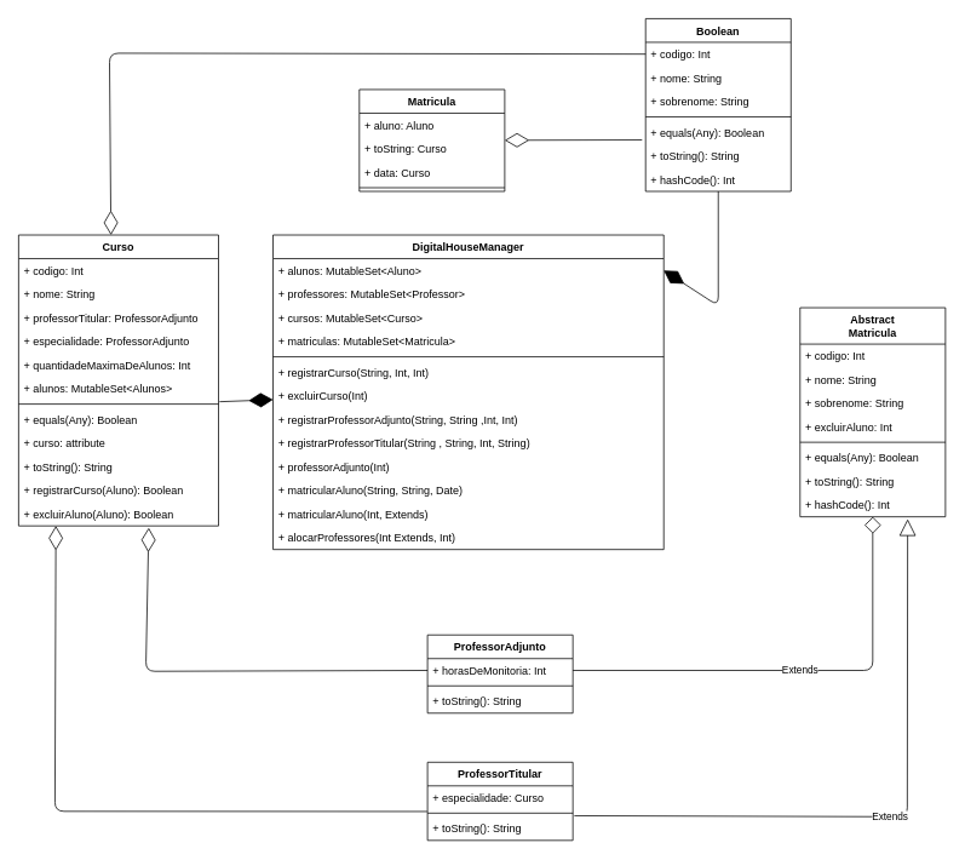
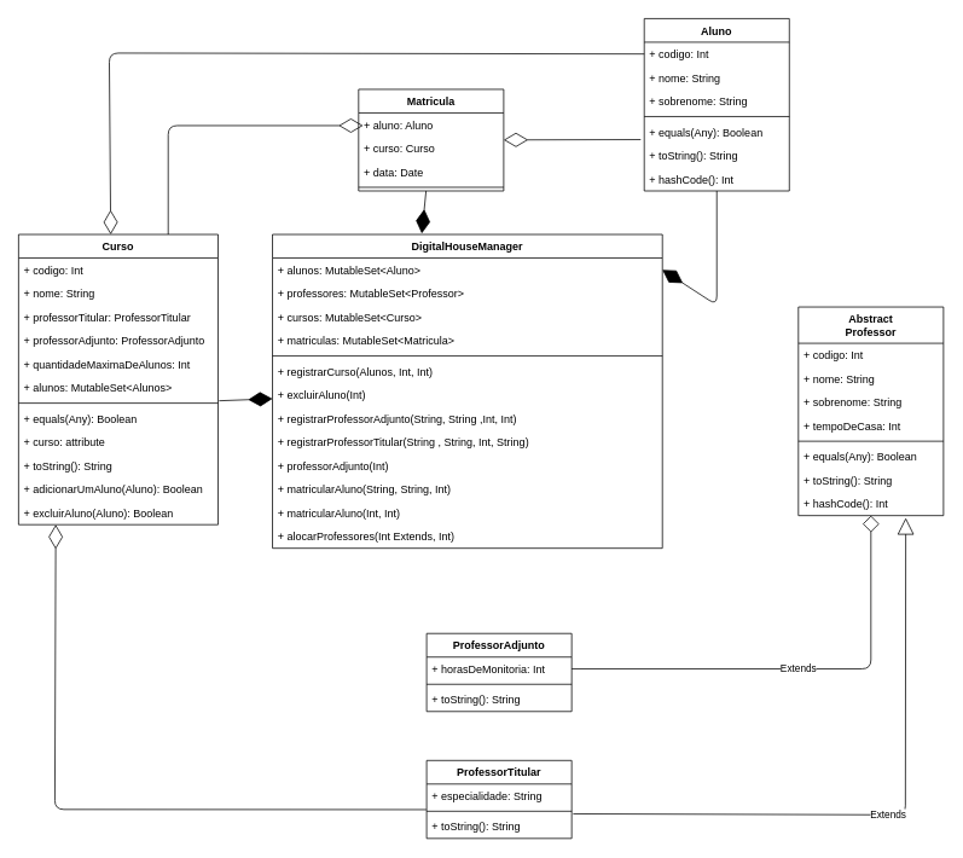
  <mxCell id="0" />
  <mxCell id="1" parent="0" />
  <mxCell id="2" value="Extends" style="endArrow=diamond;endSize=16;endFill=0;html=1;exitX=1;exitY=0.5;exitDx=0;exitDy=0;" parent="1" source="66" target="9" edge="1"><mxGeometry width="160" relative="1" as="geometry"><mxPoint x="600" y="698" as="sourcePoint" /><mxPoint x="1100" y="538" as="targetPoint" /><Array as="points"><mxPoint x="960" y="737" /></Array></mxGeometry></mxCell>
  <mxCell id="3" value="Extends" style="endArrow=block;endSize=16;endFill=0;html=1;entryX=0.74;entryY=1.095;entryDx=0;entryDy=0;entryPerimeter=0;exitX=1.01;exitY=-0.044;exitDx=0;exitDy=0;exitPerimeter=0;" parent="1" source="50" target="17" edge="1"><mxGeometry width="160" relative="1" as="geometry"><mxPoint x="640" y="738" as="sourcePoint" /><mxPoint x="990" y="318" as="targetPoint" /><Array as="points"><mxPoint x="998" y="898" /></Array></mxGeometry></mxCell>
  <mxCell id="4" value="" style="endArrow=diamondThin;endFill=0;endSize=24;html=1;exitX=-0.024;exitY=0.823;exitDx=0;exitDy=0;exitPerimeter=0;" parent="1" source="43" target="18" edge="1"><mxGeometry width="160" relative="1" as="geometry"><mxPoint x="700" y="248" as="sourcePoint" /><mxPoint x="860" y="248" as="targetPoint" /></mxGeometry></mxCell>
+ <mxCell id="5" value="" style="endArrow=diamondThin;endFill=0;endSize=24;html=1;exitX=0.75;exitY=0;exitDx=0;exitDy=0;entryX=0.031;entryY=0.538;entryDx=0;entryDy=0;entryPerimeter=0;" parent="1" source="25" target="19" edge="1"><mxGeometry width="160" relative="1" as="geometry"><mxPoint x="530" y="418" as="sourcePoint" /><mxPoint x="390" y="138" as="targetPoint" /><Array as="points"><mxPoint x="185" y="138" /></Array></mxGeometry></mxCell>
  <mxCell id="6" value="" style="endArrow=diamondThin;endFill=1;endSize=24;html=1;exitX=1.005;exitY=0.175;exitDx=0;exitDy=0;exitPerimeter=0;" edge="1" parent="1" source="32" target="51"><mxGeometry width="160" relative="1" as="geometry"><mxPoint x="250" y="444" as="sourcePoint" /><mxPoint x="480" y="378" as="targetPoint" /></mxGeometry></mxCell>
+ <mxCell id="7" value="" style="endArrow=diamondThin;endFill=1;endSize=24;html=1;entryX=0.383;entryY=-0.003;entryDx=0;entryDy=0;entryPerimeter=0;" edge="1" parent="1" source="18" target="51"><mxGeometry width="160" relative="1" as="geometry"><mxPoint x="740" y="428" as="sourcePoint" /><mxPoint x="900" y="428" as="targetPoint" /></mxGeometry></mxCell>
  <mxCell id="8" value="" style="endArrow=diamondThin;endFill=1;endSize=24;html=1;entryX=1;entryY=0.5;entryDx=0;entryDy=0;" edge="1" parent="1" source="38" target="52"><mxGeometry width="160" relative="1" as="geometry"><mxPoint x="520" y="348" as="sourcePoint" /><mxPoint x="670" y="397" as="targetPoint" /><Array as="points"><mxPoint x="790" y="336" /></Array></mxGeometry></mxCell>
- <mxCell id="9" value="Abstract&#10;Matricula" style="swimlane;fontStyle=1;align=center;verticalAlign=top;childLayout=stackLayout;horizontal=1;startSize=40;horizontalStack=0;resizeParent=1;resizeParentMax=0;resizeLast=0;collapsible=1;marginBottom=0;" parent="1" vertex="1"><mxGeometry x="880" y="338" width="160" height="230" as="geometry" /></mxCell>
+ <mxCell id="9" value="Abstract&#10;Professor" style="swimlane;fontStyle=1;align=center;verticalAlign=top;childLayout=stackLayout;horizontal=1;startSize=40;horizontalStack=0;resizeParent=1;resizeParentMax=0;resizeLast=0;collapsible=1;marginBottom=0;" parent="1" vertex="1"><mxGeometry x="880" y="338" width="160" height="230" as="geometry" /></mxCell>
  <mxCell id="10" value="+ codigo: Int" style="text;strokeColor=none;fillColor=none;align=left;verticalAlign=top;spacingLeft=4;spacingRight=4;overflow=hidden;rotatable=0;points=[[0,0.5],[1,0.5]];portConstraint=eastwest;" parent="9" vertex="1"><mxGeometry y="40" width="160" height="26" as="geometry" /></mxCell>
  <mxCell id="11" value="+ nome: String" style="text;strokeColor=none;fillColor=none;align=left;verticalAlign=top;spacingLeft=4;spacingRight=4;overflow=hidden;rotatable=0;points=[[0,0.5],[1,0.5]];portConstraint=eastwest;" parent="9" vertex="1"><mxGeometry y="66" width="160" height="26" as="geometry" /></mxCell>
  <mxCell id="12" value="+ sobrenome: String" style="text;strokeColor=none;fillColor=none;align=left;verticalAlign=top;spacingLeft=4;spacingRight=4;overflow=hidden;rotatable=0;points=[[0,0.5],[1,0.5]];portConstraint=eastwest;" parent="9" vertex="1"><mxGeometry y="92" width="160" height="26" as="geometry" /></mxCell>
- <mxCell id="13" value="+ excluirAluno: Int" style="text;strokeColor=none;fillColor=none;align=left;verticalAlign=top;spacingLeft=4;spacingRight=4;overflow=hidden;rotatable=0;points=[[0,0.5],[1,0.5]];portConstraint=eastwest;" parent="9" vertex="1"><mxGeometry y="118" width="160" height="26" as="geometry" /></mxCell>
+ <mxCell id="13" value="+ tempoDeCasa: Int" style="text;strokeColor=none;fillColor=none;align=left;verticalAlign=top;spacingLeft=4;spacingRight=4;overflow=hidden;rotatable=0;points=[[0,0.5],[1,0.5]];portConstraint=eastwest;" parent="9" vertex="1"><mxGeometry y="118" width="160" height="26" as="geometry" /></mxCell>
  <mxCell id="14" value="" style="line;strokeWidth=1;fillColor=none;align=left;verticalAlign=middle;spacingTop=-1;spacingLeft=3;spacingRight=3;rotatable=0;labelPosition=right;points=[];portConstraint=eastwest;" parent="9" vertex="1"><mxGeometry y="144" width="160" height="8" as="geometry" /></mxCell>
  <mxCell id="15" value="+ equals(Any): Boolean" style="text;strokeColor=none;fillColor=none;align=left;verticalAlign=top;spacingLeft=4;spacingRight=4;overflow=hidden;rotatable=0;points=[[0,0.5],[1,0.5]];portConstraint=eastwest;" parent="9" vertex="1"><mxGeometry y="152" width="160" height="26" as="geometry" /></mxCell>
  <mxCell id="16" value="+ toString(): String" style="text;strokeColor=none;fillColor=none;align=left;verticalAlign=top;spacingLeft=4;spacingRight=4;overflow=hidden;rotatable=0;points=[[0,0.5],[1,0.5]];portConstraint=eastwest;" parent="9" vertex="1"><mxGeometry y="178" width="160" height="26" as="geometry" /></mxCell>
  <mxCell id="17" value="+ hashCode(): Int" style="text;strokeColor=none;fillColor=none;align=left;verticalAlign=top;spacingLeft=4;spacingRight=4;overflow=hidden;rotatable=0;points=[[0,0.5],[1,0.5]];portConstraint=eastwest;" parent="9" vertex="1"><mxGeometry y="204" width="160" height="26" as="geometry" /></mxCell>
  <mxCell id="18" value="Matricula" style="swimlane;fontStyle=1;align=center;verticalAlign=top;childLayout=stackLayout;horizontal=1;startSize=26;horizontalStack=0;resizeParent=1;resizeParentMax=0;resizeLast=0;collapsible=1;marginBottom=0;" parent="1" vertex="1"><mxGeometry x="395" y="98" width="160" height="112" as="geometry" /></mxCell>
  <mxCell id="19" value="+ aluno: Aluno" style="text;strokeColor=none;fillColor=none;align=left;verticalAlign=top;spacingLeft=4;spacingRight=4;overflow=hidden;rotatable=0;points=[[0,0.5],[1,0.5]];portConstraint=eastwest;" parent="18" vertex="1"><mxGeometry y="26" width="160" height="26" as="geometry" /></mxCell>
- <mxCell id="20" value="+ toString: Curso" style="text;strokeColor=none;fillColor=none;align=left;verticalAlign=top;spacingLeft=4;spacingRight=4;overflow=hidden;rotatable=0;points=[[0,0.5],[1,0.5]];portConstraint=eastwest;" parent="18" vertex="1"><mxGeometry y="52" width="160" height="26" as="geometry" /></mxCell>
- <mxCell id="21" value="+ data: Curso" style="text;strokeColor=none;fillColor=none;align=left;verticalAlign=top;spacingLeft=4;spacingRight=4;overflow=hidden;rotatable=0;points=[[0,0.5],[1,0.5]];portConstraint=eastwest;" parent="18" vertex="1"><mxGeometry y="78" width="160" height="26" as="geometry" /></mxCell>
+ <mxCell id="20" value="+ curso: Curso" style="text;strokeColor=none;fillColor=none;align=left;verticalAlign=top;spacingLeft=4;spacingRight=4;overflow=hidden;rotatable=0;points=[[0,0.5],[1,0.5]];portConstraint=eastwest;" parent="18" vertex="1"><mxGeometry y="52" width="160" height="26" as="geometry" /></mxCell>
+ <mxCell id="21" value="+ data: Date" style="text;strokeColor=none;fillColor=none;align=left;verticalAlign=top;spacingLeft=4;spacingRight=4;overflow=hidden;rotatable=0;points=[[0,0.5],[1,0.5]];portConstraint=eastwest;" parent="18" vertex="1"><mxGeometry y="78" width="160" height="26" as="geometry" /></mxCell>
  <mxCell id="22" value="" style="line;strokeWidth=1;fillColor=none;align=left;verticalAlign=middle;spacingTop=-1;spacingLeft=3;spacingRight=3;rotatable=0;labelPosition=right;points=[];portConstraint=eastwest;" parent="18" vertex="1"><mxGeometry y="104" width="160" height="8" as="geometry" /></mxCell>
  <mxCell id="23" value="" style="endArrow=diamondThin;endFill=0;endSize=24;html=1;exitX=0;exitY=0.5;exitDx=0;exitDy=0;entryX=0.462;entryY=0;entryDx=0;entryDy=0;entryPerimeter=0;" edge="1" parent="1" source="39" target="25"><mxGeometry width="160" relative="1" as="geometry"><mxPoint x="390" y="18" as="sourcePoint" /><mxPoint x="550" y="18" as="targetPoint" /><Array as="points"><mxPoint x="120" y="58" /></Array></mxGeometry></mxCell>
- <mxCell id="24" value="" style="endArrow=diamondThin;endFill=0;endSize=24;html=1;entryX=0.651;entryY=1.079;entryDx=0;entryDy=0;entryPerimeter=0;exitX=0;exitY=0.5;exitDx=0;exitDy=0;" edge="1" parent="1" source="66" target="37"><mxGeometry width="160" relative="1" as="geometry"><mxPoint x="450" y="758" as="sourcePoint" /><mxPoint x="270" y="628" as="targetPoint" /><Array as="points"><mxPoint x="160" y="738" /></Array></mxGeometry></mxCell>
  <mxCell id="25" value="Curso" style="swimlane;fontStyle=1;align=center;verticalAlign=top;childLayout=stackLayout;horizontal=1;startSize=26;horizontalStack=0;resizeParent=1;resizeParentMax=0;resizeLast=0;collapsible=1;marginBottom=0;" parent="1" vertex="1"><mxGeometry x="20" y="258" width="220" height="320" as="geometry" /></mxCell>
  <mxCell id="26" value="+ codigo: Int" style="text;strokeColor=none;fillColor=none;align=left;verticalAlign=top;spacingLeft=4;spacingRight=4;overflow=hidden;rotatable=0;points=[[0,0.5],[1,0.5]];portConstraint=eastwest;" parent="25" vertex="1"><mxGeometry y="26" width="220" height="26" as="geometry" /></mxCell>
  <mxCell id="27" value="+ nome: String" style="text;strokeColor=none;fillColor=none;align=left;verticalAlign=top;spacingLeft=4;spacingRight=4;overflow=hidden;rotatable=0;points=[[0,0.5],[1,0.5]];portConstraint=eastwest;" parent="25" vertex="1"><mxGeometry y="52" width="220" height="26" as="geometry" /></mxCell>
- <mxCell id="28" value="+ professorTitular: ProfessorAdjunto" style="text;strokeColor=none;fillColor=none;align=left;verticalAlign=top;spacingLeft=4;spacingRight=4;overflow=hidden;rotatable=0;points=[[0,0.5],[1,0.5]];portConstraint=eastwest;" parent="25" vertex="1"><mxGeometry y="78" width="220" height="26" as="geometry" /></mxCell>
- <mxCell id="29" value="+ especialidade: ProfessorAdjunto" style="text;strokeColor=none;fillColor=none;align=left;verticalAlign=top;spacingLeft=4;spacingRight=4;overflow=hidden;rotatable=0;points=[[0,0.5],[1,0.5]];portConstraint=eastwest;" parent="25" vertex="1"><mxGeometry y="104" width="220" height="26" as="geometry" /></mxCell>
+ <mxCell id="28" value="+ professorTitular: ProfessorTitular" style="text;strokeColor=none;fillColor=none;align=left;verticalAlign=top;spacingLeft=4;spacingRight=4;overflow=hidden;rotatable=0;points=[[0,0.5],[1,0.5]];portConstraint=eastwest;" parent="25" vertex="1"><mxGeometry y="78" width="220" height="26" as="geometry" /></mxCell>
+ <mxCell id="29" value="+ professorAdjunto: ProfessorAdjunto" style="text;strokeColor=none;fillColor=none;align=left;verticalAlign=top;spacingLeft=4;spacingRight=4;overflow=hidden;rotatable=0;points=[[0,0.5],[1,0.5]];portConstraint=eastwest;" parent="25" vertex="1"><mxGeometry y="104" width="220" height="26" as="geometry" /></mxCell>
  <mxCell id="30" value="+ quantidadeMaximaDeAlunos: Int" style="text;strokeColor=none;fillColor=none;align=left;verticalAlign=top;spacingLeft=4;spacingRight=4;overflow=hidden;rotatable=0;points=[[0,0.5],[1,0.5]];portConstraint=eastwest;" parent="25" vertex="1"><mxGeometry y="130" width="220" height="26" as="geometry" /></mxCell>
  <mxCell id="31" value="+ alunos: MutableSet&lt;Alunos&gt;" style="text;strokeColor=none;fillColor=none;align=left;verticalAlign=top;spacingLeft=4;spacingRight=4;overflow=hidden;rotatable=0;points=[[0,0.5],[1,0.5]];portConstraint=eastwest;" parent="25" vertex="1"><mxGeometry y="156" width="220" height="26" as="geometry" /></mxCell>
  <mxCell id="32" value="" style="line;strokeWidth=1;fillColor=none;align=left;verticalAlign=middle;spacingTop=-1;spacingLeft=3;spacingRight=3;rotatable=0;labelPosition=right;points=[];portConstraint=eastwest;" parent="25" vertex="1"><mxGeometry y="182" width="220" height="8" as="geometry" /></mxCell>
  <mxCell id="33" value="+ equals(Any): Boolean" style="text;strokeColor=none;fillColor=none;align=left;verticalAlign=top;spacingLeft=4;spacingRight=4;overflow=hidden;rotatable=0;points=[[0,0.5],[1,0.5]];portConstraint=eastwest;" parent="25" vertex="1"><mxGeometry y="190" width="220" height="26" as="geometry" /></mxCell>
  <mxCell id="34" value="+ curso: attribute" style="text;strokeColor=none;fillColor=none;align=left;verticalAlign=top;spacingLeft=4;spacingRight=4;overflow=hidden;rotatable=0;points=[[0,0.5],[1,0.5]];portConstraint=eastwest;" vertex="1" parent="25"><mxGeometry y="216" width="220" height="26" as="geometry" /></mxCell>
  <mxCell id="35" value="+ toString(): String" style="text;strokeColor=none;fillColor=none;align=left;verticalAlign=top;spacingLeft=4;spacingRight=4;overflow=hidden;rotatable=0;points=[[0,0.5],[1,0.5]];portConstraint=eastwest;" parent="25" vertex="1"><mxGeometry y="242" width="220" height="26" as="geometry" /></mxCell>
- <mxCell id="36" value="+ registrarCurso(Aluno): Boolean" style="text;strokeColor=none;fillColor=none;align=left;verticalAlign=top;spacingLeft=4;spacingRight=4;overflow=hidden;rotatable=0;points=[[0,0.5],[1,0.5]];portConstraint=eastwest;" parent="25" vertex="1"><mxGeometry y="268" width="220" height="26" as="geometry" /></mxCell>
+ <mxCell id="36" value="+ adicionarUmAluno(Aluno): Boolean" style="text;strokeColor=none;fillColor=none;align=left;verticalAlign=top;spacingLeft=4;spacingRight=4;overflow=hidden;rotatable=0;points=[[0,0.5],[1,0.5]];portConstraint=eastwest;" parent="25" vertex="1"><mxGeometry y="268" width="220" height="26" as="geometry" /></mxCell>
  <mxCell id="37" value="+ excluirAluno(Aluno): Boolean" style="text;strokeColor=none;fillColor=none;align=left;verticalAlign=top;spacingLeft=4;spacingRight=4;overflow=hidden;rotatable=0;points=[[0,0.5],[1,0.5]];portConstraint=eastwest;" vertex="1" parent="25"><mxGeometry y="294" width="220" height="26" as="geometry" /></mxCell>
- <mxCell id="38" value="Boolean" style="swimlane;fontStyle=1;align=center;verticalAlign=top;childLayout=stackLayout;horizontal=1;startSize=26;horizontalStack=0;resizeParent=1;resizeParentMax=0;resizeLast=0;collapsible=1;marginBottom=0;" parent="1" vertex="1"><mxGeometry x="710" y="20" width="160" height="190" as="geometry" /></mxCell>
+ <mxCell id="38" value="Aluno" style="swimlane;fontStyle=1;align=center;verticalAlign=top;childLayout=stackLayout;horizontal=1;startSize=26;horizontalStack=0;resizeParent=1;resizeParentMax=0;resizeLast=0;collapsible=1;marginBottom=0;" parent="1" vertex="1"><mxGeometry x="710" y="20" width="160" height="190" as="geometry" /></mxCell>
  <mxCell id="39" value="+ codigo: Int" style="text;strokeColor=none;fillColor=none;align=left;verticalAlign=top;spacingLeft=4;spacingRight=4;overflow=hidden;rotatable=0;points=[[0,0.5],[1,0.5]];portConstraint=eastwest;" parent="38" vertex="1"><mxGeometry y="26" width="160" height="26" as="geometry" /></mxCell>
  <mxCell id="40" value="+ nome: String" style="text;strokeColor=none;fillColor=none;align=left;verticalAlign=top;spacingLeft=4;spacingRight=4;overflow=hidden;rotatable=0;points=[[0,0.5],[1,0.5]];portConstraint=eastwest;" parent="38" vertex="1"><mxGeometry y="52" width="160" height="26" as="geometry" /></mxCell>
  <mxCell id="41" value="+ sobrenome: String" style="text;strokeColor=none;fillColor=none;align=left;verticalAlign=top;spacingLeft=4;spacingRight=4;overflow=hidden;rotatable=0;points=[[0,0.5],[1,0.5]];portConstraint=eastwest;" parent="38" vertex="1"><mxGeometry y="78" width="160" height="26" as="geometry" /></mxCell>
  <mxCell id="42" value="" style="line;strokeWidth=1;fillColor=none;align=left;verticalAlign=middle;spacingTop=-1;spacingLeft=3;spacingRight=3;rotatable=0;labelPosition=right;points=[];portConstraint=eastwest;" parent="38" vertex="1"><mxGeometry y="104" width="160" height="8" as="geometry" /></mxCell>
  <mxCell id="43" value="+ equals(Any): Boolean" style="text;strokeColor=none;fillColor=none;align=left;verticalAlign=top;spacingLeft=4;spacingRight=4;overflow=hidden;rotatable=0;points=[[0,0.5],[1,0.5]];portConstraint=eastwest;" parent="38" vertex="1"><mxGeometry y="112" width="160" height="26" as="geometry" /></mxCell>
  <mxCell id="44" value="+ toString(): String" style="text;strokeColor=none;fillColor=none;align=left;verticalAlign=top;spacingLeft=4;spacingRight=4;overflow=hidden;rotatable=0;points=[[0,0.5],[1,0.5]];portConstraint=eastwest;" parent="38" vertex="1"><mxGeometry y="138" width="160" height="26" as="geometry" /></mxCell>
  <mxCell id="45" value="+ hashCode(): Int" style="text;strokeColor=none;fillColor=none;align=left;verticalAlign=top;spacingLeft=4;spacingRight=4;overflow=hidden;rotatable=0;points=[[0,0.5],[1,0.5]];portConstraint=eastwest;" parent="38" vertex="1"><mxGeometry y="164" width="160" height="26" as="geometry" /></mxCell>
  <mxCell id="46" value="" style="endArrow=diamondThin;endFill=0;endSize=24;html=1;exitX=-0.002;exitY=1.085;exitDx=0;exitDy=0;exitPerimeter=0;" edge="1" parent="1" source="48"><mxGeometry width="160" relative="1" as="geometry"><mxPoint x="61" y="738" as="sourcePoint" /><mxPoint x="61" y="578" as="targetPoint" /><Array as="points"><mxPoint x="60" y="892" /></Array></mxGeometry></mxCell>
  <mxCell id="47" value="ProfessorTitular" style="swimlane;fontStyle=1;align=center;verticalAlign=top;childLayout=stackLayout;horizontal=1;startSize=26;horizontalStack=0;resizeParent=1;resizeParentMax=0;resizeLast=0;collapsible=1;marginBottom=0;" parent="1" vertex="1"><mxGeometry x="470" y="838" width="160" height="86" as="geometry" /></mxCell>
- <mxCell id="48" value="+ especialidade: Curso" style="text;strokeColor=none;fillColor=none;align=left;verticalAlign=top;spacingLeft=4;spacingRight=4;overflow=hidden;rotatable=0;points=[[0,0.5],[1,0.5]];portConstraint=eastwest;" parent="47" vertex="1"><mxGeometry y="26" width="160" height="26" as="geometry" /></mxCell>
+ <mxCell id="48" value="+ especialidade: String" style="text;strokeColor=none;fillColor=none;align=left;verticalAlign=top;spacingLeft=4;spacingRight=4;overflow=hidden;rotatable=0;points=[[0,0.5],[1,0.5]];portConstraint=eastwest;" parent="47" vertex="1"><mxGeometry y="26" width="160" height="26" as="geometry" /></mxCell>
  <mxCell id="49" value="" style="line;strokeWidth=1;fillColor=none;align=left;verticalAlign=middle;spacingTop=-1;spacingLeft=3;spacingRight=3;rotatable=0;labelPosition=right;points=[];portConstraint=eastwest;" parent="47" vertex="1"><mxGeometry y="52" width="160" height="8" as="geometry" /></mxCell>
  <mxCell id="50" value="+ toString(): String" style="text;strokeColor=none;fillColor=none;align=left;verticalAlign=top;spacingLeft=4;spacingRight=4;overflow=hidden;rotatable=0;points=[[0,0.5],[1,0.5]];portConstraint=eastwest;" vertex="1" parent="47"><mxGeometry y="60" width="160" height="26" as="geometry" /></mxCell>
  <mxCell id="51" value="DigitalHouseManager" style="swimlane;fontStyle=1;align=center;verticalAlign=top;childLayout=stackLayout;horizontal=1;startSize=26;horizontalStack=0;resizeParent=1;resizeParentMax=0;resizeLast=0;collapsible=1;marginBottom=0;" parent="1" vertex="1"><mxGeometry x="300" y="258" width="430" height="346" as="geometry" /></mxCell>
  <mxCell id="52" value="+ alunos: MutableSet&lt;Aluno&gt;" style="text;strokeColor=none;fillColor=none;align=left;verticalAlign=top;spacingLeft=4;spacingRight=4;overflow=hidden;rotatable=0;points=[[0,0.5],[1,0.5]];portConstraint=eastwest;" parent="51" vertex="1"><mxGeometry y="26" width="430" height="26" as="geometry" /></mxCell>
  <mxCell id="53" value="+ professores: MutableSet&lt;Professor&gt;" style="text;strokeColor=none;fillColor=none;align=left;verticalAlign=top;spacingLeft=4;spacingRight=4;overflow=hidden;rotatable=0;points=[[0,0.5],[1,0.5]];portConstraint=eastwest;" parent="51" vertex="1"><mxGeometry y="52" width="430" height="26" as="geometry" /></mxCell>
  <mxCell id="54" value="+ cursos: MutableSet&lt;Curso&gt;" style="text;strokeColor=none;fillColor=none;align=left;verticalAlign=top;spacingLeft=4;spacingRight=4;overflow=hidden;rotatable=0;points=[[0,0.5],[1,0.5]];portConstraint=eastwest;" parent="51" vertex="1"><mxGeometry y="78" width="430" height="26" as="geometry" /></mxCell>
  <mxCell id="55" value="+ matriculas: MutableSet&lt;Matricula&gt;" style="text;strokeColor=none;fillColor=none;align=left;verticalAlign=top;spacingLeft=4;spacingRight=4;overflow=hidden;rotatable=0;points=[[0,0.5],[1,0.5]];portConstraint=eastwest;" parent="51" vertex="1"><mxGeometry y="104" width="430" height="26" as="geometry" /></mxCell>
  <mxCell id="56" value="" style="line;strokeWidth=1;fillColor=none;align=left;verticalAlign=middle;spacingTop=-1;spacingLeft=3;spacingRight=3;rotatable=0;labelPosition=right;points=[];portConstraint=eastwest;" parent="51" vertex="1"><mxGeometry y="130" width="430" height="8" as="geometry" /></mxCell>
- <mxCell id="57" value="+ registrarCurso(String, Int, Int)" style="text;strokeColor=none;fillColor=none;align=left;verticalAlign=top;spacingLeft=4;spacingRight=4;overflow=hidden;rotatable=0;points=[[0,0.5],[1,0.5]];portConstraint=eastwest;" parent="51" vertex="1"><mxGeometry y="138" width="430" height="26" as="geometry" /></mxCell>
- <mxCell id="58" value="+ excluirCurso(Int)" style="text;strokeColor=none;fillColor=none;align=left;verticalAlign=top;spacingLeft=4;spacingRight=4;overflow=hidden;rotatable=0;points=[[0,0.5],[1,0.5]];portConstraint=eastwest;" vertex="1" parent="51"><mxGeometry y="164" width="430" height="26" as="geometry" /></mxCell>
+ <mxCell id="57" value="+ registrarCurso(Alunos, Int, Int)" style="text;strokeColor=none;fillColor=none;align=left;verticalAlign=top;spacingLeft=4;spacingRight=4;overflow=hidden;rotatable=0;points=[[0,0.5],[1,0.5]];portConstraint=eastwest;" parent="51" vertex="1"><mxGeometry y="138" width="430" height="26" as="geometry" /></mxCell>
+ <mxCell id="58" value="+ excluirAluno(Int)" style="text;strokeColor=none;fillColor=none;align=left;verticalAlign=top;spacingLeft=4;spacingRight=4;overflow=hidden;rotatable=0;points=[[0,0.5],[1,0.5]];portConstraint=eastwest;" vertex="1" parent="51"><mxGeometry y="164" width="430" height="26" as="geometry" /></mxCell>
  <mxCell id="59" value="+ registrarProfessorAdjunto(String, String ,Int, Int)" style="text;strokeColor=none;fillColor=none;align=left;verticalAlign=top;spacingLeft=4;spacingRight=4;overflow=hidden;rotatable=0;points=[[0,0.5],[1,0.5]];portConstraint=eastwest;" vertex="1" parent="51"><mxGeometry y="190" width="430" height="26" as="geometry" /></mxCell>
  <mxCell id="60" value="+ registrarProfessorTitular(String , String, Int, String)" style="text;strokeColor=none;fillColor=none;align=left;verticalAlign=top;spacingLeft=4;spacingRight=4;overflow=hidden;rotatable=0;points=[[0,0.5],[1,0.5]];portConstraint=eastwest;" vertex="1" parent="51"><mxGeometry y="216" width="430" height="26" as="geometry" /></mxCell>
  <mxCell id="61" value="+ professorAdjunto(Int)" style="text;strokeColor=none;fillColor=none;align=left;verticalAlign=top;spacingLeft=4;spacingRight=4;overflow=hidden;rotatable=0;points=[[0,0.5],[1,0.5]];portConstraint=eastwest;" vertex="1" parent="51"><mxGeometry y="242" width="430" height="26" as="geometry" /></mxCell>
- <mxCell id="62" value="+ matricularAluno(String, String, Date)" style="text;strokeColor=none;fillColor=none;align=left;verticalAlign=top;spacingLeft=4;spacingRight=4;overflow=hidden;rotatable=0;points=[[0,0.5],[1,0.5]];portConstraint=eastwest;" vertex="1" parent="51"><mxGeometry y="268" width="430" height="26" as="geometry" /></mxCell>
- <mxCell id="63" value="+ matricularAluno(Int, Extends)" style="text;strokeColor=none;fillColor=none;align=left;verticalAlign=top;spacingLeft=4;spacingRight=4;overflow=hidden;rotatable=0;points=[[0,0.5],[1,0.5]];portConstraint=eastwest;" vertex="1" parent="51"><mxGeometry y="294" width="430" height="26" as="geometry" /></mxCell>
+ <mxCell id="62" value="+ matricularAluno(String, String, Int)" style="text;strokeColor=none;fillColor=none;align=left;verticalAlign=top;spacingLeft=4;spacingRight=4;overflow=hidden;rotatable=0;points=[[0,0.5],[1,0.5]];portConstraint=eastwest;" vertex="1" parent="51"><mxGeometry y="268" width="430" height="26" as="geometry" /></mxCell>
+ <mxCell id="63" value="+ matricularAluno(Int, Int)" style="text;strokeColor=none;fillColor=none;align=left;verticalAlign=top;spacingLeft=4;spacingRight=4;overflow=hidden;rotatable=0;points=[[0,0.5],[1,0.5]];portConstraint=eastwest;" vertex="1" parent="51"><mxGeometry y="294" width="430" height="26" as="geometry" /></mxCell>
  <mxCell id="64" value="+ alocarProfessores(Int Extends, Int)&#10;" style="text;strokeColor=none;fillColor=none;align=left;verticalAlign=top;spacingLeft=4;spacingRight=4;overflow=hidden;rotatable=0;points=[[0,0.5],[1,0.5]];portConstraint=eastwest;" vertex="1" parent="51"><mxGeometry y="320" width="430" height="26" as="geometry" /></mxCell>
  <mxCell id="65" value="ProfessorAdjunto" style="swimlane;fontStyle=1;align=center;verticalAlign=top;childLayout=stackLayout;horizontal=1;startSize=26;horizontalStack=0;resizeParent=1;resizeParentMax=0;resizeLast=0;collapsible=1;marginBottom=0;" parent="1" vertex="1"><mxGeometry x="470" y="698" width="160" height="86" as="geometry" /></mxCell>
  <mxCell id="66" value="+ horasDeMonitoria: Int" style="text;strokeColor=none;fillColor=none;align=left;verticalAlign=top;spacingLeft=4;spacingRight=4;overflow=hidden;rotatable=0;points=[[0,0.5],[1,0.5]];portConstraint=eastwest;" parent="65" vertex="1"><mxGeometry y="26" width="160" height="26" as="geometry" /></mxCell>
  <mxCell id="67" value="" style="line;strokeWidth=1;fillColor=none;align=left;verticalAlign=middle;spacingTop=-1;spacingLeft=3;spacingRight=3;rotatable=0;labelPosition=right;points=[];portConstraint=eastwest;" parent="65" vertex="1"><mxGeometry y="52" width="160" height="8" as="geometry" /></mxCell>
  <mxCell id="68" value="+ toString(): String" style="text;strokeColor=none;fillColor=none;align=left;verticalAlign=top;spacingLeft=4;spacingRight=4;overflow=hidden;rotatable=0;points=[[0,0.5],[1,0.5]];portConstraint=eastwest;" vertex="1" parent="65"><mxGeometry y="60" width="160" height="26" as="geometry" /></mxCell>
